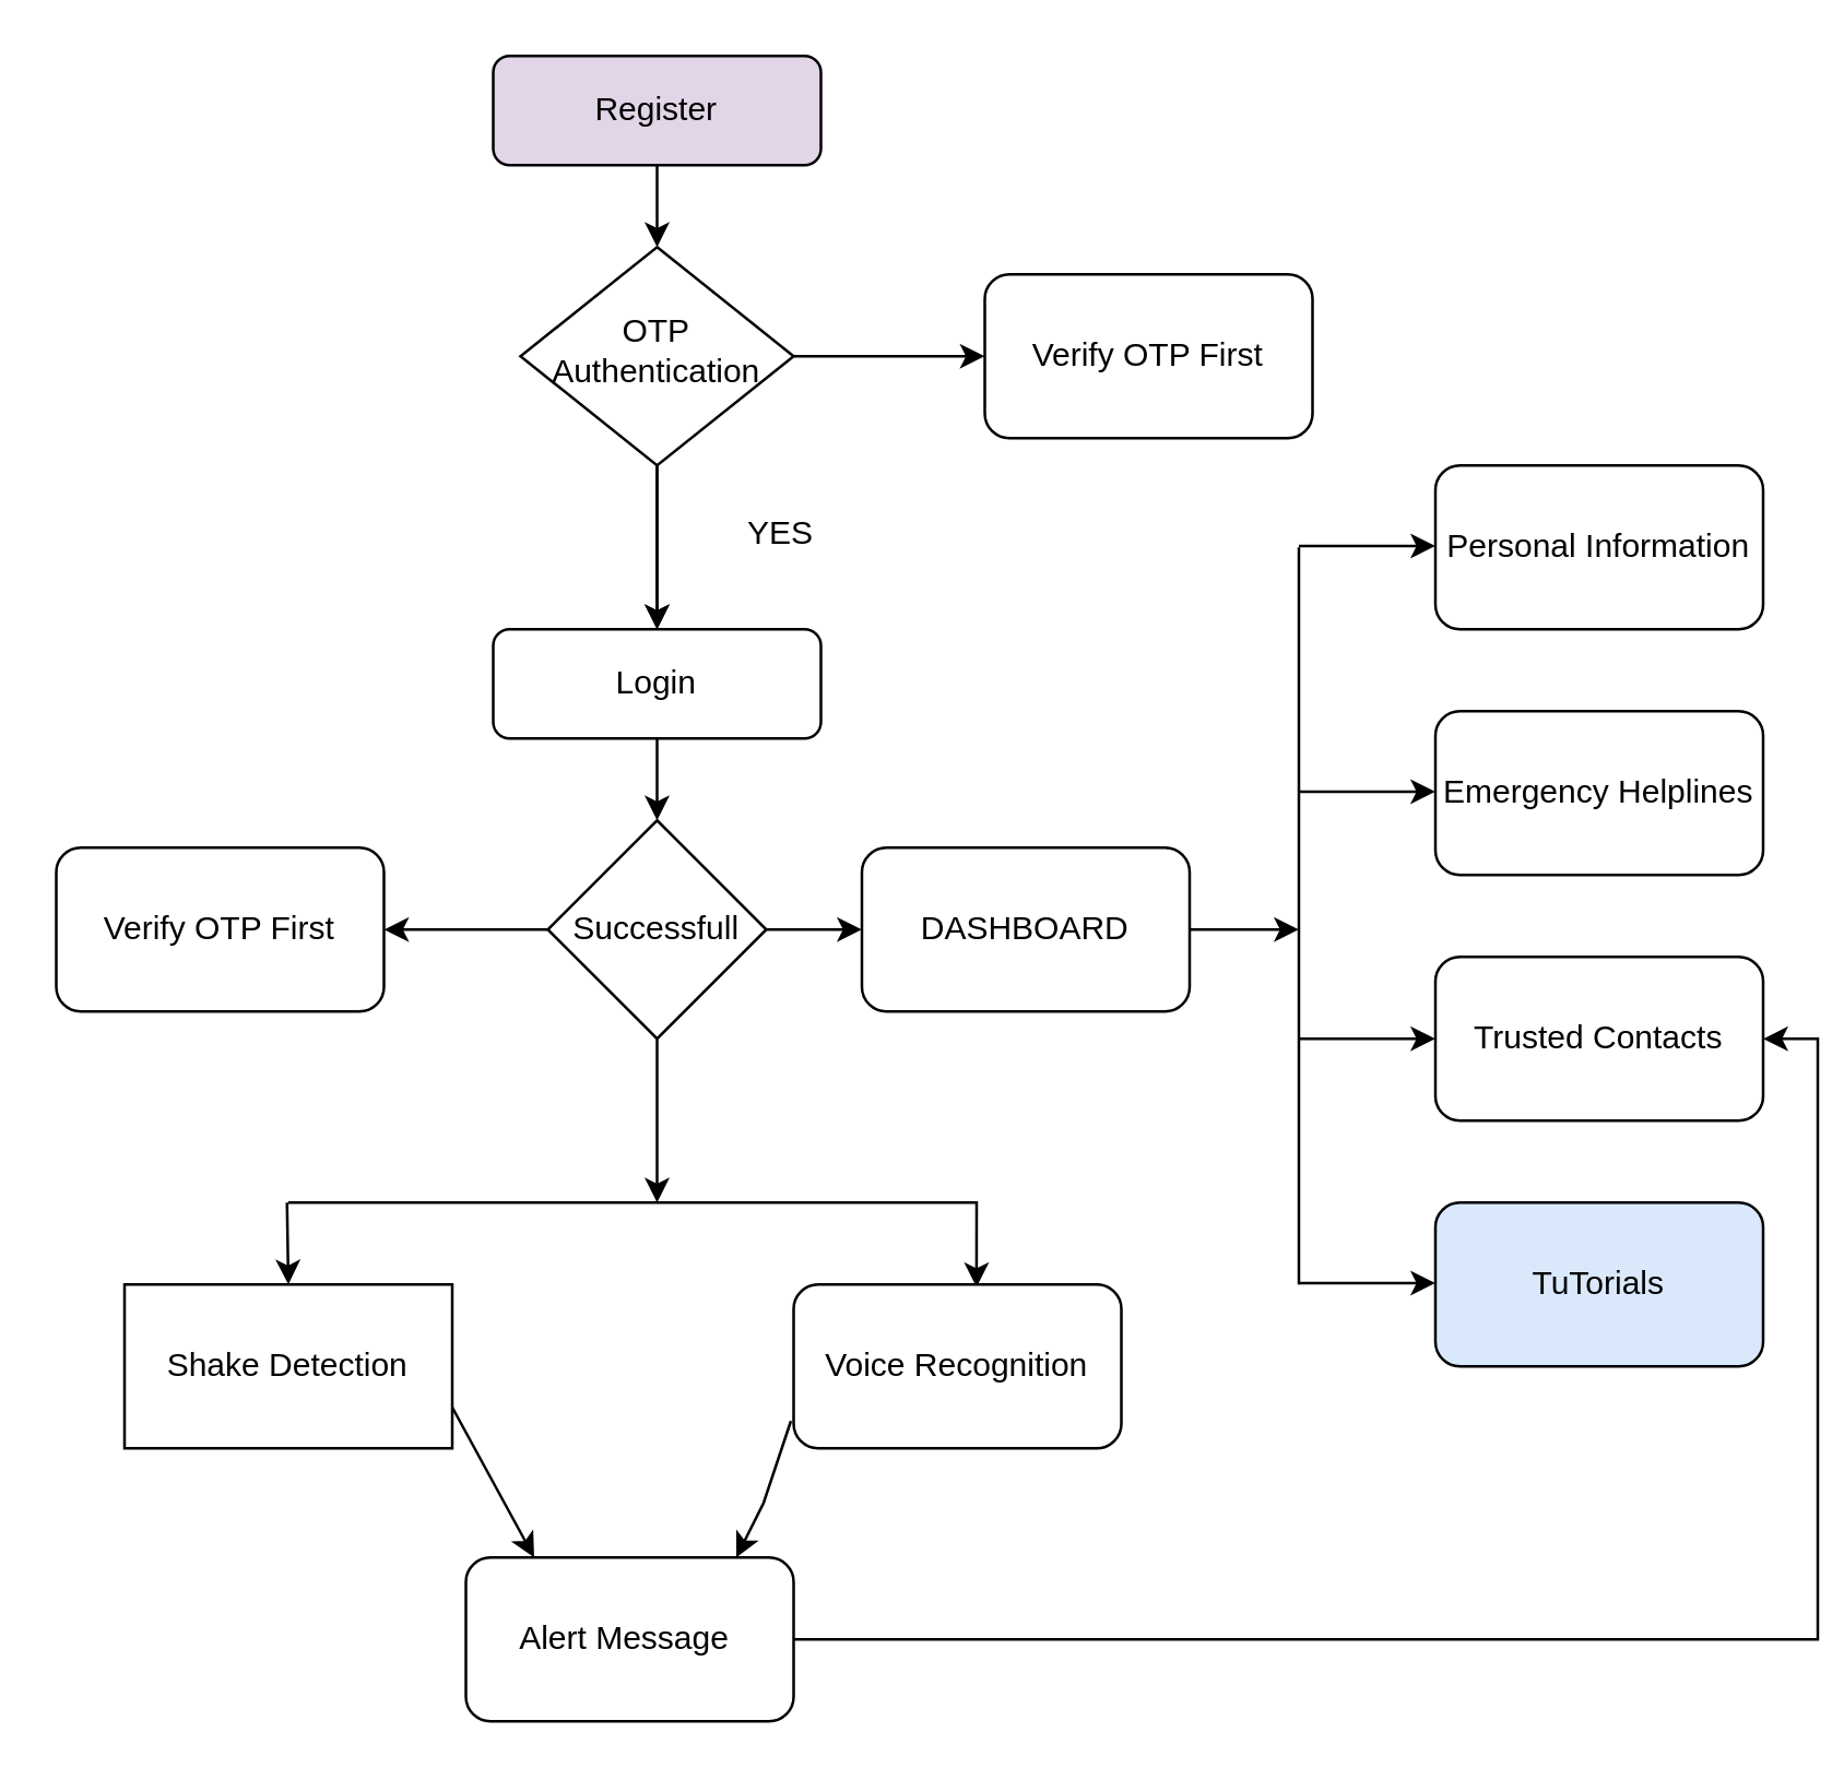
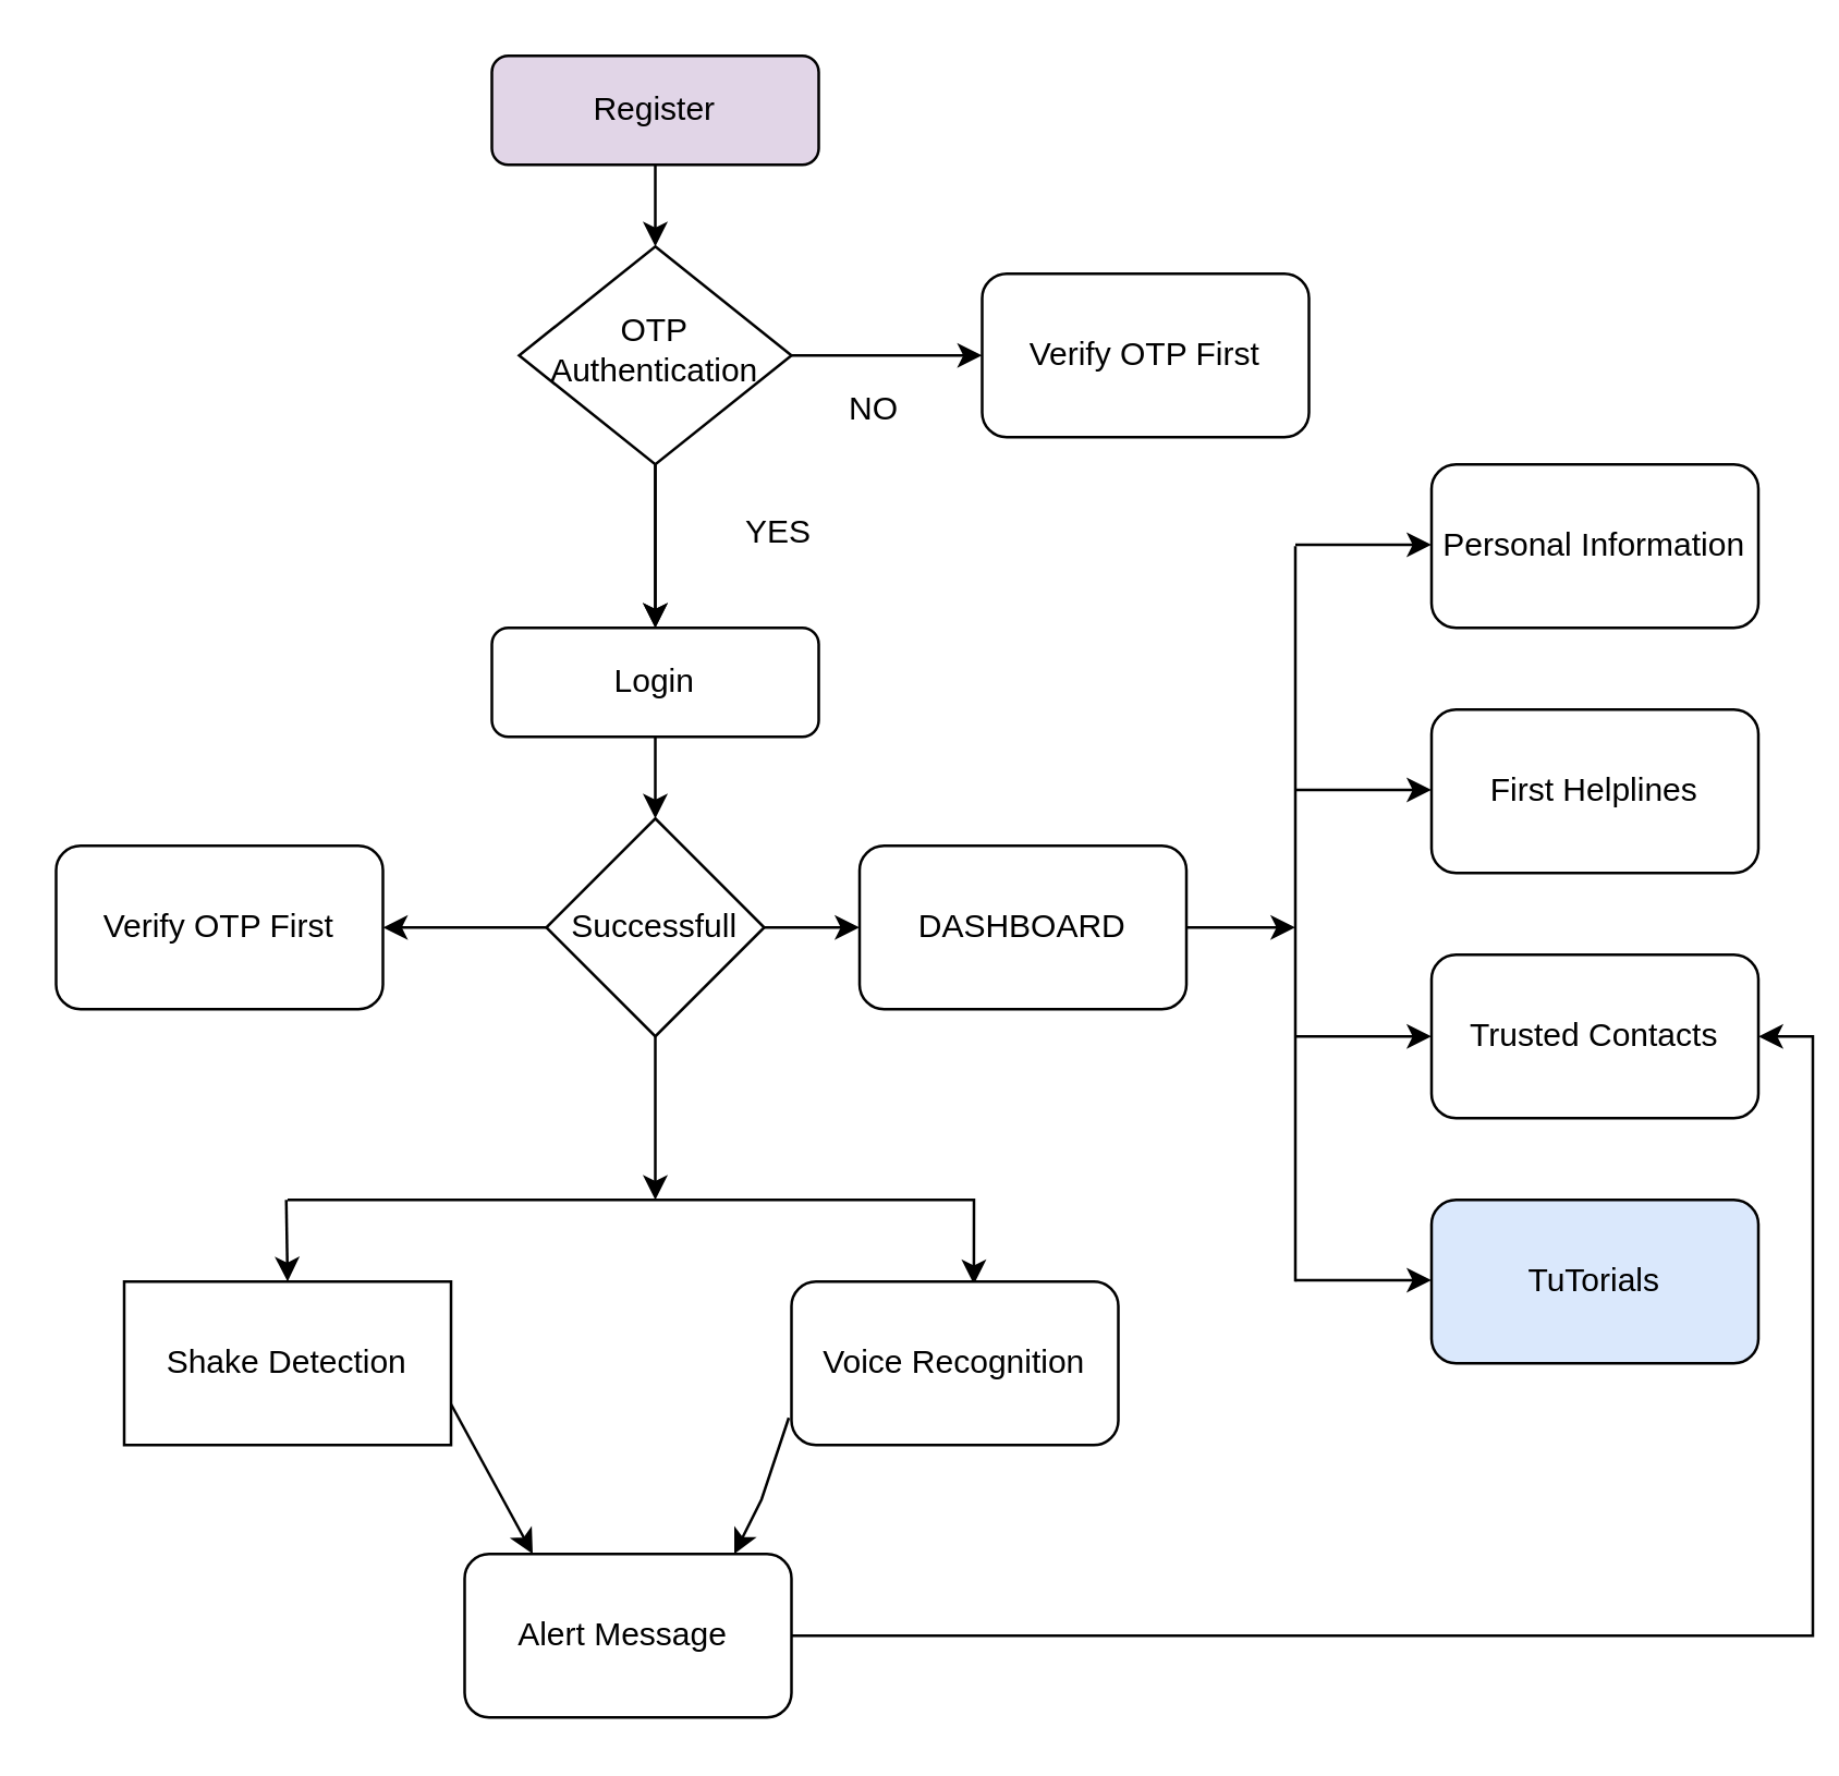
  <mxCell id="0" />
  <mxCell id="1" parent="0" />
  <mxCell id="2" style="edgeStyle=orthogonalEdgeStyle;rounded=0;orthogonalLoop=1;jettySize=auto;html=1;exitX=0.5;exitY=1;exitDx=0;exitDy=0;entryX=0.5;entryY=0;entryDx=0;entryDy=0;" edge="1" parent="1" source="3" target="7"><mxGeometry relative="1" as="geometry" /></mxCell>
  <mxCell id="3" value="Register" style="rounded=1;whiteSpace=wrap;html=1;fontSize=12;glass=0;strokeWidth=1;shadow=0;fillColor=#e1d5e7;" parent="1" vertex="1"><mxGeometry x="180" y="20" width="120" height="40" as="geometry" /></mxCell>
  <mxCell id="4" style="edgeStyle=orthogonalEdgeStyle;rounded=0;orthogonalLoop=1;jettySize=auto;html=1;exitX=1;exitY=0.5;exitDx=0;exitDy=0;entryX=0;entryY=0.5;entryDx=0;entryDy=0;" edge="1" parent="1" source="7" target="8"><mxGeometry relative="1" as="geometry" /></mxCell>
  <mxCell id="5" style="edgeStyle=orthogonalEdgeStyle;rounded=0;orthogonalLoop=1;jettySize=auto;html=1;exitX=0.5;exitY=1;exitDx=0;exitDy=0;" edge="1" parent="1" source="7"><mxGeometry relative="1" as="geometry"><mxPoint x="240" y="230" as="targetPoint" /></mxGeometry></mxCell>
  <mxCell id="6" value="" style="edgeStyle=orthogonalEdgeStyle;rounded=0;orthogonalLoop=1;jettySize=auto;html=1;" edge="1" parent="1" source="7"><mxGeometry relative="1" as="geometry"><mxPoint x="240" y="230" as="targetPoint" /></mxGeometry></mxCell>
  <mxCell id="7" value="OTP Authentication" style="rhombus;whiteSpace=wrap;html=1;shadow=0;fontFamily=Helvetica;fontSize=12;align=center;strokeWidth=1;spacing=6;spacingTop=-4;" vertex="1" parent="1"><mxGeometry x="190" y="90" width="100" height="80" as="geometry" /></mxCell>
  <mxCell id="8" value="Verify OTP First" style="rounded=1;whiteSpace=wrap;html=1;" vertex="1" parent="1"><mxGeometry x="360" y="100" width="120" height="60" as="geometry" /></mxCell>
  <mxCell id="9" style="edgeStyle=orthogonalEdgeStyle;rounded=0;orthogonalLoop=1;jettySize=auto;html=1;exitX=1;exitY=0.5;exitDx=0;exitDy=0;" edge="1" parent="1" source="10"><mxGeometry relative="1" as="geometry"><mxPoint x="475" y="340" as="targetPoint" /></mxGeometry></mxCell>
  <mxCell id="10" value="DASHBOARD" style="rounded=1;whiteSpace=wrap;html=1;" vertex="1" parent="1"><mxGeometry x="315" y="310" width="120" height="60" as="geometry" /></mxCell>
+ <mxCell id="11" value="NO" style="text;html=1;align=center;verticalAlign=middle;resizable=0;points=[];autosize=1;strokeColor=none;fillColor=none;" vertex="1" parent="1"><mxGeometry x="300" y="135" width="40" height="30" as="geometry" /></mxCell>
  <mxCell id="12" value="TuTorials" style="rounded=1;whiteSpace=wrap;html=1;fillColor=#dae8fc;" vertex="1" parent="1"><mxGeometry x="525" y="440" width="120" height="60" as="geometry" /></mxCell>
  <mxCell id="13" value="Personal Information" style="rounded=1;whiteSpace=wrap;html=1;" vertex="1" parent="1"><mxGeometry x="525" y="170" width="120" height="60" as="geometry" /></mxCell>
- <mxCell id="14" value="Emergency Helplines" style="rounded=1;whiteSpace=wrap;html=1;" vertex="1" parent="1"><mxGeometry x="525" y="260" width="120" height="60" as="geometry" /></mxCell>
+ <mxCell id="14" value="First Helplines" style="rounded=1;whiteSpace=wrap;html=1;" vertex="1" parent="1"><mxGeometry x="525" y="260" width="120" height="60" as="geometry" /></mxCell>
  <mxCell id="15" value="Trusted Contacts" style="rounded=1;whiteSpace=wrap;html=1;" vertex="1" parent="1"><mxGeometry x="525" y="350" width="120" height="60" as="geometry" /></mxCell>
  <mxCell id="16" value="YES" style="text;html=1;align=center;verticalAlign=middle;resizable=0;points=[];autosize=1;strokeColor=none;fillColor=none;" vertex="1" parent="1"><mxGeometry x="260" y="180" width="50" height="30" as="geometry" /></mxCell>
  <mxCell id="17" value="" style="edgeStyle=orthogonalEdgeStyle;rounded=0;orthogonalLoop=1;jettySize=auto;html=1;entryX=0.558;entryY=0.017;entryDx=0;entryDy=0;entryPerimeter=0;" edge="1" parent="1" target="32"><mxGeometry relative="1" as="geometry"><mxPoint x="355" y="440" as="sourcePoint" /><mxPoint x="355" y="510" as="targetPoint" /></mxGeometry></mxCell>
  <mxCell id="18" value="" style="edgeStyle=orthogonalEdgeStyle;rounded=0;orthogonalLoop=1;jettySize=auto;html=1;exitX=0.5;exitY=1;exitDx=0;exitDy=0;entryX=0.5;entryY=0;entryDx=0;entryDy=0;" edge="1" parent="1" target="31"><mxGeometry relative="1" as="geometry"><mxPoint x="104.5" y="440" as="sourcePoint" /><mxPoint x="104.5" y="480" as="targetPoint" /></mxGeometry></mxCell>
  <mxCell id="19" value="Login" style="rounded=1;whiteSpace=wrap;html=1;fontSize=12;glass=0;strokeWidth=1;shadow=0;" vertex="1" parent="1"><mxGeometry x="180" y="230" width="120" height="40" as="geometry" /></mxCell>
  <mxCell id="20" style="edgeStyle=orthogonalEdgeStyle;rounded=0;orthogonalLoop=1;jettySize=auto;html=1;exitX=0;exitY=0.5;exitDx=0;exitDy=0;entryX=1;entryY=0.5;entryDx=0;entryDy=0;" edge="1" parent="1" source="22" target="24"><mxGeometry relative="1" as="geometry" /></mxCell>
  <mxCell id="21" style="edgeStyle=orthogonalEdgeStyle;rounded=0;orthogonalLoop=1;jettySize=auto;html=1;exitX=1;exitY=0.5;exitDx=0;exitDy=0;entryX=0;entryY=0.5;entryDx=0;entryDy=0;" edge="1" parent="1" source="22" target="10"><mxGeometry relative="1" as="geometry" /></mxCell>
  <mxCell id="22" value="Successfull" style="rhombus;whiteSpace=wrap;html=1;" vertex="1" parent="1"><mxGeometry x="200" y="300" width="80" height="80" as="geometry" /></mxCell>
  <mxCell id="23" value="" style="edgeStyle=orthogonalEdgeStyle;rounded=0;orthogonalLoop=1;jettySize=auto;html=1;exitX=0.5;exitY=1;exitDx=0;exitDy=0;" edge="1" parent="1" source="19"><mxGeometry relative="1" as="geometry"><mxPoint x="475" y="390" as="sourcePoint" /><mxPoint x="240" y="300" as="targetPoint" /><Array as="points"><mxPoint x="240" y="300" /><mxPoint x="240" y="300" /></Array></mxGeometry></mxCell>
  <mxCell id="24" value="Verify OTP First" style="rounded=1;whiteSpace=wrap;html=1;" vertex="1" parent="1"><mxGeometry x="20" y="310" width="120" height="60" as="geometry" /></mxCell>
  <mxCell id="25" value="" style="edgeStyle=orthogonalEdgeStyle;rounded=0;orthogonalLoop=1;jettySize=auto;html=1;" edge="1" parent="1"><mxGeometry relative="1" as="geometry"><mxPoint x="240" y="380" as="sourcePoint" /><mxPoint x="240" y="440" as="targetPoint" /></mxGeometry></mxCell>
  <mxCell id="26" value="" style="endArrow=none;html=1;rounded=0;" edge="1" parent="1"><mxGeometry width="50" height="50" relative="1" as="geometry"><mxPoint x="475" y="470" as="sourcePoint" /><mxPoint x="475" y="200" as="targetPoint" /></mxGeometry></mxCell>
  <mxCell id="27" value="" style="endArrow=classic;html=1;rounded=0;" edge="1" parent="1"><mxGeometry width="50" height="50" relative="1" as="geometry"><mxPoint x="475" y="469.5" as="sourcePoint" /><mxPoint x="525" y="469.5" as="targetPoint" /></mxGeometry></mxCell>
  <mxCell id="28" value="" style="endArrow=classic;html=1;rounded=0;" edge="1" parent="1"><mxGeometry width="50" height="50" relative="1" as="geometry"><mxPoint x="475" y="380" as="sourcePoint" /><mxPoint x="525" y="380" as="targetPoint" /></mxGeometry></mxCell>
  <mxCell id="29" value="" style="endArrow=classic;html=1;rounded=0;" edge="1" parent="1"><mxGeometry width="50" height="50" relative="1" as="geometry"><mxPoint x="475" y="289.5" as="sourcePoint" /><mxPoint x="525" y="289.5" as="targetPoint" /></mxGeometry></mxCell>
  <mxCell id="30" value="" style="endArrow=classic;html=1;rounded=0;" edge="1" parent="1"><mxGeometry width="50" height="50" relative="1" as="geometry"><mxPoint x="475" y="199.5" as="sourcePoint" /><mxPoint x="525" y="199.5" as="targetPoint" /></mxGeometry></mxCell>
  <mxCell id="31" value="Shake Detection" style="whiteSpace=wrap;html=1;rounded=0;" vertex="1" parent="1"><mxGeometry x="45" y="470" width="120" height="60" as="geometry" /></mxCell>
  <mxCell id="32" value="Voice Recognition" style="rounded=1;whiteSpace=wrap;html=1;" vertex="1" parent="1"><mxGeometry x="290" y="470" width="120" height="60" as="geometry" /></mxCell>
  <mxCell id="33" value="" style="endArrow=none;html=1;rounded=0;" edge="1" parent="1"><mxGeometry width="50" height="50" relative="1" as="geometry"><mxPoint x="105" y="440" as="sourcePoint" /><mxPoint x="355" y="440" as="targetPoint" /></mxGeometry></mxCell>
  <mxCell id="34" style="edgeStyle=orthogonalEdgeStyle;rounded=0;orthogonalLoop=1;jettySize=auto;html=1;exitX=1;exitY=0.5;exitDx=0;exitDy=0;entryX=1;entryY=0.5;entryDx=0;entryDy=0;" edge="1" parent="1" source="35" target="15"><mxGeometry relative="1" as="geometry" /></mxCell>
  <mxCell id="35" value="Alert Message&amp;nbsp;" style="rounded=1;whiteSpace=wrap;html=1;" vertex="1" parent="1"><mxGeometry x="170" y="570" width="120" height="60" as="geometry" /></mxCell>
  <mxCell id="36" value="" style="endArrow=classic;html=1;rounded=0;exitX=1;exitY=0.75;exitDx=0;exitDy=0;" edge="1" parent="1" source="31"><mxGeometry width="50" height="50" relative="1" as="geometry"><mxPoint x="150" y="670" as="sourcePoint" /><mxPoint x="195" y="570" as="targetPoint" /></mxGeometry></mxCell>
  <mxCell id="37" value="" style="endArrow=classic;html=1;rounded=0;" edge="1" parent="1"><mxGeometry width="50" height="50" relative="1" as="geometry"><mxPoint x="289" y="520" as="sourcePoint" /><mxPoint x="269" y="570" as="targetPoint" /><Array as="points"><mxPoint x="279" y="550" /></Array></mxGeometry></mxCell>
